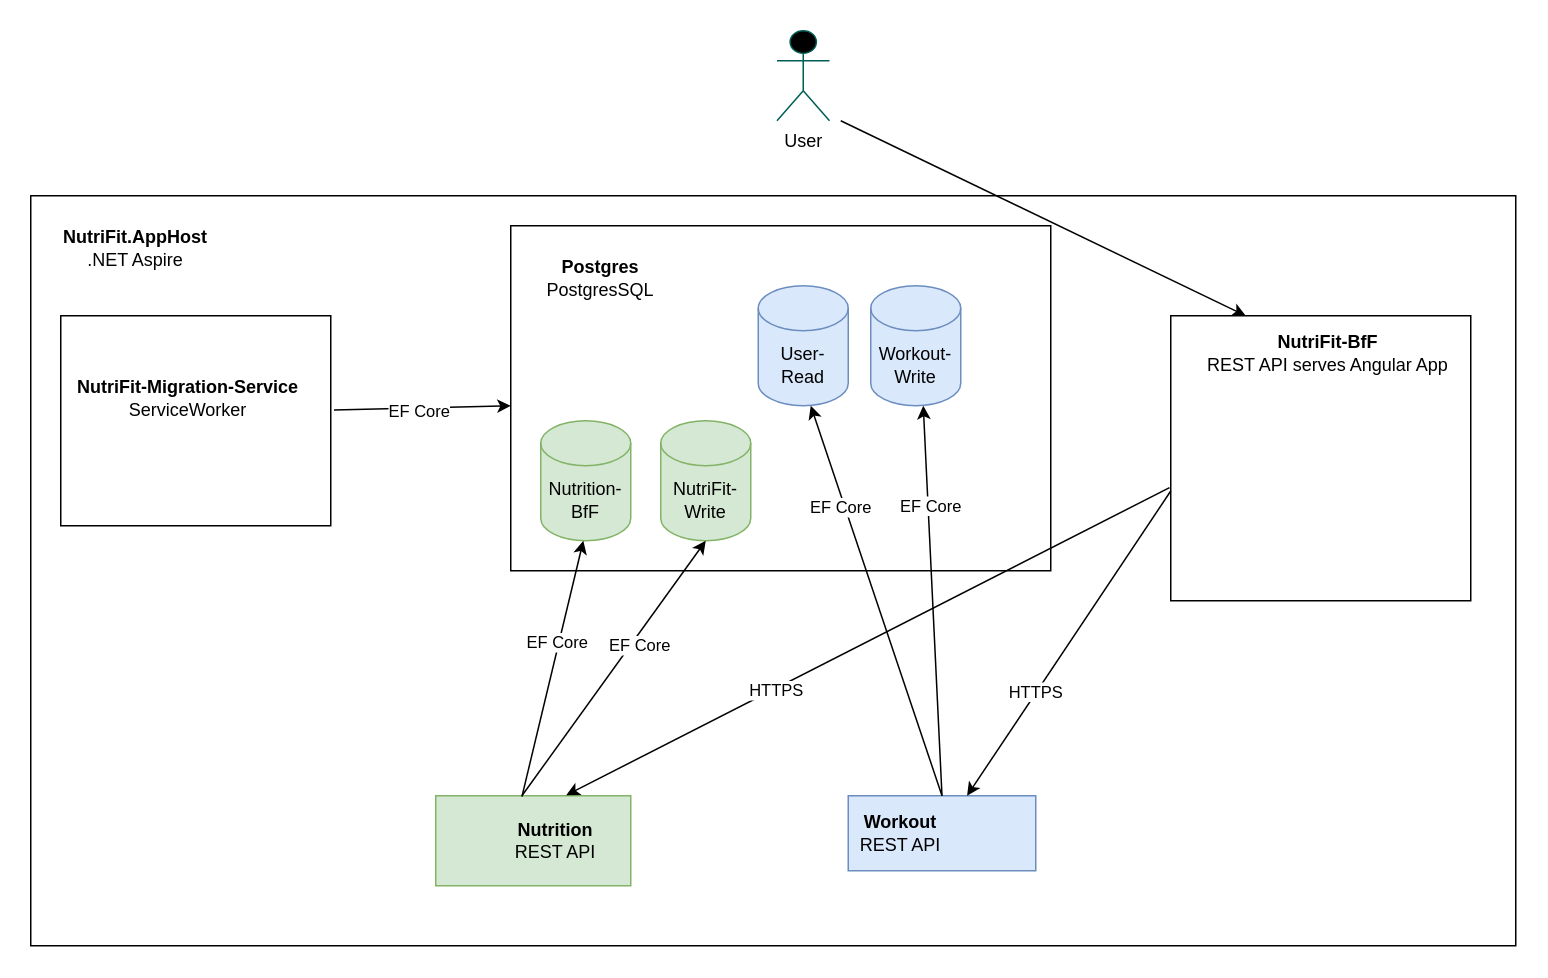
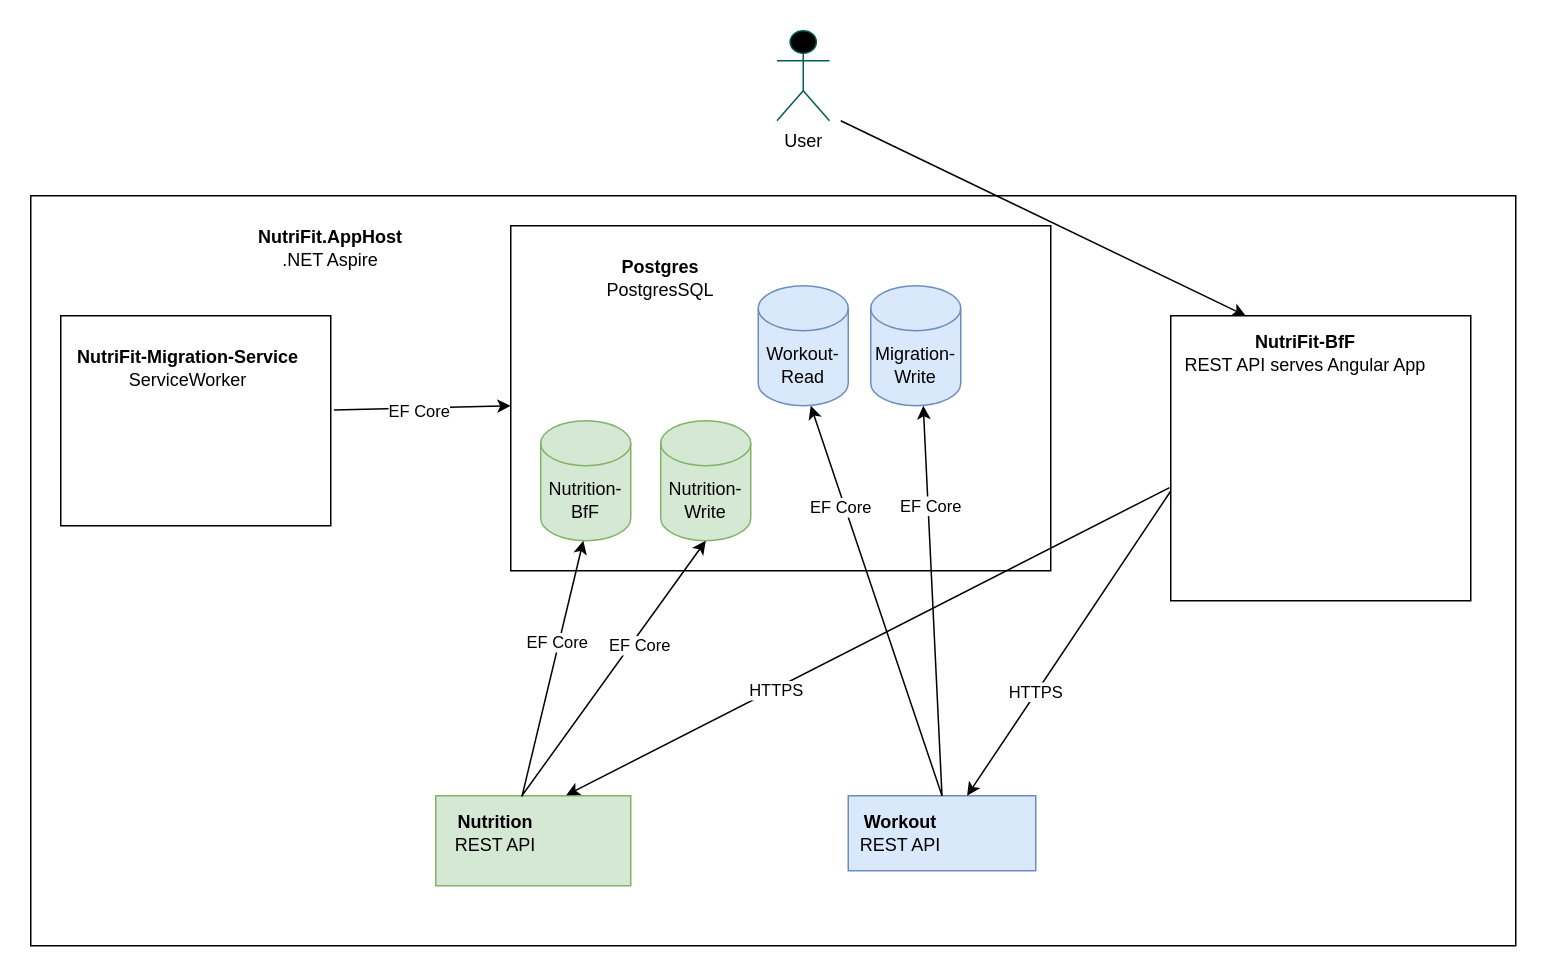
  <mxCell id="0" />
  <mxCell id="1" parent="0" />
  <mxCell id="2" value="" style="rounded=0;whiteSpace=wrap;html=1;align=center;" parent="1" vertex="1"><mxGeometry x="20" y="130" width="990" height="500" as="geometry" /></mxCell>
- <mxCell id="3" value="&lt;b&gt;NutriFit.AppHost &lt;/b&gt;.NET Aspire" style="text;html=1;align=center;verticalAlign=middle;whiteSpace=wrap;rounded=0;" parent="1" vertex="1"><mxGeometry x="30" y="150" width="120" height="30" as="geometry" /></mxCell>
+ <mxCell id="3" value="&lt;b&gt;NutriFit.AppHost &lt;/b&gt;.NET Aspire" style="text;html=1;align=center;verticalAlign=middle;whiteSpace=wrap;rounded=0;" parent="1" vertex="1"><mxGeometry x="160" y="150" width="120" height="30" as="geometry" /></mxCell>
  <mxCell id="4" value="User" style="shape=umlActor;verticalLabelPosition=bottom;verticalAlign=top;html=1;outlineConnect=0;fillColor=light-dark(#005f56, #1f2f1e);gradientColor=light-dark(#005f56, #295a0d);strokeColor=light-dark(#005f56, #446e2c);direction=east;" parent="1" vertex="1"><mxGeometry x="517.5" y="20" width="35" height="60" as="geometry" /></mxCell>
- <mxCell id="5" value="User-Read" style="shape=cylinder3;whiteSpace=wrap;html=1;boundedLbl=1;backgroundOutline=1;size=15;fillColor=#dae8fc;strokeColor=#6c8ebf;" parent="1" vertex="1"><mxGeometry x="505" y="190" width="60" height="80" as="geometry" /></mxCell>
- <mxCell id="6" value="Workout-Write" style="shape=cylinder3;whiteSpace=wrap;html=1;boundedLbl=1;backgroundOutline=1;size=15;fillColor=#dae8fc;strokeColor=#6c8ebf;" parent="1" vertex="1"><mxGeometry x="580" y="190" width="60" height="80" as="geometry" /></mxCell>
- <mxCell id="7" value="NutriFit-Write" style="shape=cylinder3;whiteSpace=wrap;html=1;boundedLbl=1;backgroundOutline=1;size=15;fillColor=#d5e8d4;strokeColor=#82b366;" parent="1" vertex="1"><mxGeometry x="440" y="280" width="60" height="80" as="geometry" /></mxCell>
+ <mxCell id="5" value="Workout-Read" style="shape=cylinder3;whiteSpace=wrap;html=1;boundedLbl=1;backgroundOutline=1;size=15;fillColor=#dae8fc;strokeColor=#6c8ebf;" parent="1" vertex="1"><mxGeometry x="505" y="190" width="60" height="80" as="geometry" /></mxCell>
+ <mxCell id="6" value="Migration-Write" style="shape=cylinder3;whiteSpace=wrap;html=1;boundedLbl=1;backgroundOutline=1;size=15;fillColor=#dae8fc;strokeColor=#6c8ebf;" parent="1" vertex="1"><mxGeometry x="580" y="190" width="60" height="80" as="geometry" /></mxCell>
+ <mxCell id="7" value="Nutrition-Write" style="shape=cylinder3;whiteSpace=wrap;html=1;boundedLbl=1;backgroundOutline=1;size=15;fillColor=#d5e8d4;strokeColor=#82b366;" parent="1" vertex="1"><mxGeometry x="440" y="280" width="60" height="80" as="geometry" /></mxCell>
  <mxCell id="8" value="Nutrition-BfF" style="shape=cylinder3;whiteSpace=wrap;html=1;boundedLbl=1;backgroundOutline=1;size=15;fillColor=#d5e8d4;strokeColor=#82b366;" parent="1" vertex="1"><mxGeometry x="360" y="280" width="60" height="80" as="geometry" /></mxCell>
  <mxCell id="9" value="" style="rounded=0;whiteSpace=wrap;html=1;fillColor=none;" vertex="1" parent="1"><mxGeometry x="40" y="210" width="180" height="140" as="geometry" /></mxCell>
- <mxCell id="10" value="&lt;b&gt;Postgres &lt;/b&gt;PostgresSQL" style="text;html=1;align=center;verticalAlign=middle;whiteSpace=wrap;rounded=0;" vertex="1" parent="1"><mxGeometry x="370" y="170" width="60" height="30" as="geometry" /></mxCell>
- <mxCell id="11" value="&lt;b&gt;NutriFit-Migration-Service &lt;/b&gt;ServiceWorker" style="text;html=1;align=center;verticalAlign=middle;whiteSpace=wrap;rounded=0;" vertex="1" parent="1"><mxGeometry x="50" y="250" width="150" height="30" as="geometry" /></mxCell>
+ <mxCell id="10" value="&lt;b&gt;Postgres &lt;/b&gt;PostgresSQL" style="text;html=1;align=center;verticalAlign=middle;whiteSpace=wrap;rounded=0;" vertex="1" parent="1"><mxGeometry x="410" y="170" width="60" height="30" as="geometry" /></mxCell>
+ <mxCell id="11" value="&lt;b&gt;NutriFit-Migration-Service &lt;/b&gt;ServiceWorker" style="text;html=1;align=center;verticalAlign=middle;whiteSpace=wrap;rounded=0;" vertex="1" parent="1"><mxGeometry x="50" y="230" width="150" height="30" as="geometry" /></mxCell>
  <mxCell id="12" value="" style="rounded=0;whiteSpace=wrap;html=1;fillColor=#d5e8d4;strokeColor=#82b366;" vertex="1" parent="1"><mxGeometry x="290" y="530" width="130" height="60" as="geometry" /></mxCell>
  <mxCell id="13" value="" style="rounded=0;whiteSpace=wrap;html=1;fillColor=none;strokeColor=default;" vertex="1" parent="1"><mxGeometry x="780" y="210" width="200" height="190" as="geometry" /></mxCell>
  <mxCell id="14" value="" style="rounded=0;whiteSpace=wrap;html=1;fillColor=#dae8fc;strokeColor=#6c8ebf;" vertex="1" parent="1"><mxGeometry x="565" y="530" width="125" height="50" as="geometry" /></mxCell>
- <mxCell id="15" value="&lt;b&gt;Nutrition &lt;/b&gt;REST API" style="text;html=1;align=center;verticalAlign=middle;whiteSpace=wrap;rounded=0;" vertex="1" parent="1"><mxGeometry x="340" y="545" width="60" height="30" as="geometry" /></mxCell>
+ <mxCell id="15" value="&lt;b&gt;Nutrition &lt;/b&gt;REST API" style="text;html=1;align=center;verticalAlign=middle;whiteSpace=wrap;rounded=0;" vertex="1" parent="1"><mxGeometry x="300" y="540" width="60" height="30" as="geometry" /></mxCell>
  <mxCell id="16" value="&lt;b&gt;Workout &lt;/b&gt;REST API" style="text;html=1;align=center;verticalAlign=middle;whiteSpace=wrap;rounded=0;" vertex="1" parent="1"><mxGeometry x="570" y="540" width="60" height="30" as="geometry" /></mxCell>
- <mxCell id="17" value="&lt;b&gt;NutriFit-BfF&lt;/b&gt;&lt;div&gt;REST API serves Angular App&lt;/div&gt;" style="text;html=1;align=center;verticalAlign=middle;whiteSpace=wrap;rounded=0;" vertex="1" parent="1"><mxGeometry x="800" y="220" width="170" height="30" as="geometry" /></mxCell>
+ <mxCell id="17" value="&lt;b&gt;NutriFit-BfF&lt;/b&gt;&lt;div&gt;REST API serves Angular App&lt;/div&gt;" style="text;html=1;align=center;verticalAlign=middle;whiteSpace=wrap;rounded=0;" vertex="1" parent="1"><mxGeometry x="785" y="220" width="170" height="30" as="geometry" /></mxCell>
  <mxCell id="18" value="" style="endArrow=classic;html=1;rounded=0;entryX=0;entryY=0.5;entryDx=0;entryDy=0;exitX=1.012;exitY=0.449;exitDx=0;exitDy=0;exitPerimeter=0;" edge="1" parent="1" source="9"><mxGeometry width="50" height="50" relative="1" as="geometry"><mxPoint x="210" y="335" as="sourcePoint" /><mxPoint x="340" y="270" as="targetPoint" /></mxGeometry></mxCell>
  <mxCell id="19" value="EF Core" style="edgeLabel;html=1;align=center;verticalAlign=middle;resizable=0;points=[];" vertex="1" connectable="0" parent="18"><mxGeometry x="-0.051" y="-2" relative="1" as="geometry"><mxPoint as="offset" /></mxGeometry></mxCell>
  <mxCell id="20" value="" style="endArrow=classic;html=1;rounded=0;exitX=0.442;exitY=0.009;exitDx=0;exitDy=0;exitPerimeter=0;" edge="1" parent="1" source="12"><mxGeometry width="50" height="50" relative="1" as="geometry"><mxPoint x="300" y="490" as="sourcePoint" /><mxPoint x="388.4" y="360" as="targetPoint" /></mxGeometry></mxCell>
  <mxCell id="21" value="EF Core" style="edgeLabel;html=1;align=center;verticalAlign=middle;resizable=0;points=[];" vertex="1" connectable="0" parent="20"><mxGeometry x="0.203" y="2" relative="1" as="geometry"><mxPoint as="offset" /></mxGeometry></mxCell>
  <mxCell id="22" value="" style="endArrow=classic;html=1;rounded=0;exitX=0.442;exitY=0;exitDx=0;exitDy=0;exitPerimeter=0;" edge="1" parent="1" source="12"><mxGeometry width="50" height="50" relative="1" as="geometry"><mxPoint x="420" y="410" as="sourcePoint" /><mxPoint x="470" y="360" as="targetPoint" /></mxGeometry></mxCell>
  <mxCell id="23" value="EF Core" style="edgeLabel;html=1;align=center;verticalAlign=middle;resizable=0;points=[];" vertex="1" connectable="0" parent="22"><mxGeometry x="0.221" y="-4" relative="1" as="geometry"><mxPoint y="1" as="offset" /></mxGeometry></mxCell>
  <mxCell id="24" value="" style="endArrow=classic;html=1;rounded=0;exitX=0.5;exitY=0;exitDx=0;exitDy=0;" edge="1" parent="1" source="14"><mxGeometry width="50" height="50" relative="1" as="geometry"><mxPoint x="490" y="320" as="sourcePoint" /><mxPoint x="540" y="270" as="targetPoint" /></mxGeometry></mxCell>
  <mxCell id="25" value="EF Core" style="edgeLabel;html=1;align=center;verticalAlign=middle;resizable=0;points=[];" vertex="1" connectable="0" parent="24"><mxGeometry x="0.49" y="3" relative="1" as="geometry"><mxPoint as="offset" /></mxGeometry></mxCell>
  <mxCell id="26" value="" style="endArrow=classic;html=1;rounded=0;exitX=0.5;exitY=0;exitDx=0;exitDy=0;" edge="1" parent="1" source="14"><mxGeometry width="50" height="50" relative="1" as="geometry"><mxPoint x="565" y="320" as="sourcePoint" /><mxPoint x="615" y="270" as="targetPoint" /></mxGeometry></mxCell>
  <mxCell id="27" value="EF Core" style="edgeLabel;html=1;align=center;verticalAlign=middle;resizable=0;points=[];" vertex="1" connectable="0" parent="26"><mxGeometry x="0.488" y="-1" relative="1" as="geometry"><mxPoint as="offset" /></mxGeometry></mxCell>
  <mxCell id="28" value="" style="endArrow=classic;html=1;rounded=0;entryX=0.669;entryY=-0.006;entryDx=0;entryDy=0;entryPerimeter=0;exitX=-0.004;exitY=0.603;exitDx=0;exitDy=0;exitPerimeter=0;" edge="1" parent="1" source="13" target="12"><mxGeometry width="50" height="50" relative="1" as="geometry"><mxPoint x="780" y="405.507" as="sourcePoint" /><mxPoint x="590" y="400" as="targetPoint" /></mxGeometry></mxCell>
  <mxCell id="29" value="HTTPS" style="edgeLabel;html=1;align=center;verticalAlign=middle;resizable=0;points=[];" vertex="1" connectable="0" parent="28"><mxGeometry x="0.307" y="1" relative="1" as="geometry"><mxPoint as="offset" /></mxGeometry></mxCell>
  <mxCell id="30" value="" style="endArrow=classic;html=1;rounded=0;exitX=0;exitY=0.615;exitDx=0;exitDy=0;exitPerimeter=0;" edge="1" parent="1" source="13" target="14"><mxGeometry width="50" height="50" relative="1" as="geometry"><mxPoint x="900" y="505.176" as="sourcePoint" /><mxPoint x="790" y="500" as="targetPoint" /></mxGeometry></mxCell>
  <mxCell id="31" value="HTTPS" style="edgeLabel;html=1;align=center;verticalAlign=middle;resizable=0;points=[];" vertex="1" connectable="0" parent="30"><mxGeometry x="0.325" y="-1" relative="1" as="geometry"><mxPoint as="offset" /></mxGeometry></mxCell>
  <mxCell id="32" value="" style="endArrow=classic;html=1;rounded=0;entryX=0.25;entryY=0;entryDx=0;entryDy=0;" edge="1" parent="1" target="13"><mxGeometry width="50" height="50" relative="1" as="geometry"><mxPoint x="560" y="80" as="sourcePoint" /><mxPoint x="650" y="30" as="targetPoint" /></mxGeometry></mxCell>
  <mxCell id="33" value="" style="rounded=0;whiteSpace=wrap;html=1;fillColor=none;" vertex="1" parent="1"><mxGeometry x="340" y="150" width="360" height="230" as="geometry" /></mxCell>
